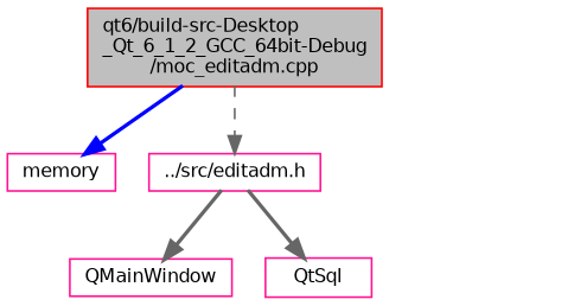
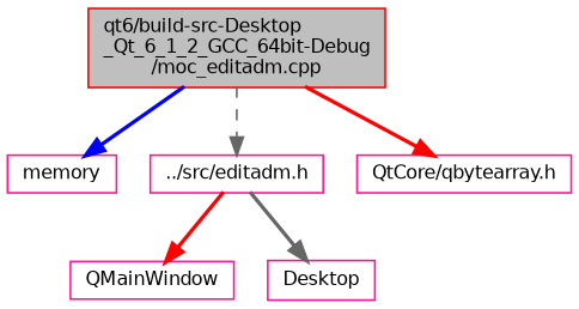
  digraph {
    node [color=deeppink fillcolor=white fontname=Helvetica fontsize=10 shape=record style=filled]
    edge [color=gray40 fontname=Helvetica fontsize=10 labelfontname=Helvetica labelfontsize=10 style=bold]
    n1 [color=red fillcolor=grey75 fontcolor=black height=0.2 label="qt6/build-src-Desktop\l_Qt_6_1_2_GCC_64bit-Debug\l/moc_editadm.cpp" width=0.4]
    n2 [height=0.2 label=memory width=0.4]
    n3 [height=0.2 label="../src/editadm.h" width=0.4]
+   n4 [height=0.2 label="QtCore/qbytearray.h" width=0.4]
    n5 [height=0.2 label=QMainWindow width=0.4]
-   n6 [height=0.2 label=QtSql width=0.4]
+   n6 [height=0.2 label=Desktop width=0.4]
    n1 -> n2 [color=blue]
    n1 -> n3 [style=dashed]
-   n3 -> n5
+   n1 -> n4 [color=red]
+   n3 -> n5 [color=red]
    n3 -> n6
  }
